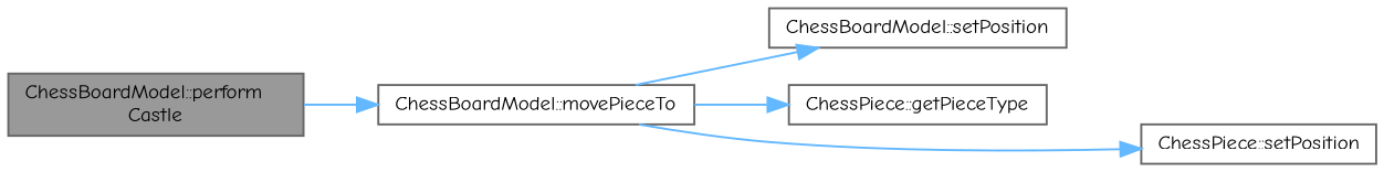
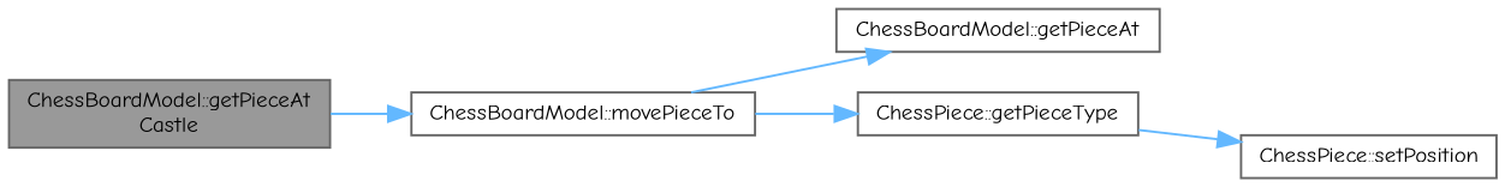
  digraph {
    fontname="Comic Neue"
    rankdir=LR
    node [color=grey40 fillcolor=white fontname="Comic Neue" fontsize=10 shape=box style=filled]
    edge [color=steelblue1 fontname="Comic Neue" fontsize=10 labelfontname=Helvetica labelfontsize=10 style=solid]
-   n1 [color=gray40 fillcolor=grey60 fontcolor=black height=0.2 label="ChessBoardModel::perform\lCastle" width=0.4]
+   n1 [color=gray40 fillcolor=grey60 fontcolor=black height=0.2 label="ChessBoardModel::getPieceAt\lCastle" width=0.4]
    n2 [height=0.2 label="ChessBoardModel::movePieceTo" width=0.4]
-   n3 [height=0.2 label="ChessBoardModel::setPosition" width=0.4]
+   n3 [height=0.2 label="ChessBoardModel::getPieceAt" width=0.4]
    n4 [height=0.2 label="ChessPiece::getPieceType" width=0.4]
    n5 [height=0.2 label="ChessPiece::setPosition" width=0.4]
    n1 -> n2
    n2 -> n3
    n2 -> n4
-   n2 -> n5
+   n4 -> n5
  }
